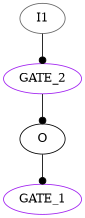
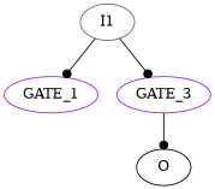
  digraph {
    node [LABEL=NOT color=purple]
    edge [arrowhead=dot]
    I1 [LABEL=INPUT color=gray40]
    GATE_1
-   GATE_2
+   GATE_2 [label=GATE_3]
    O [LABEL=OUTPUT color=black]
-   O -> GATE_1
+   I1 -> GATE_1
    I1 -> GATE_2
    GATE_2 -> O
  }
